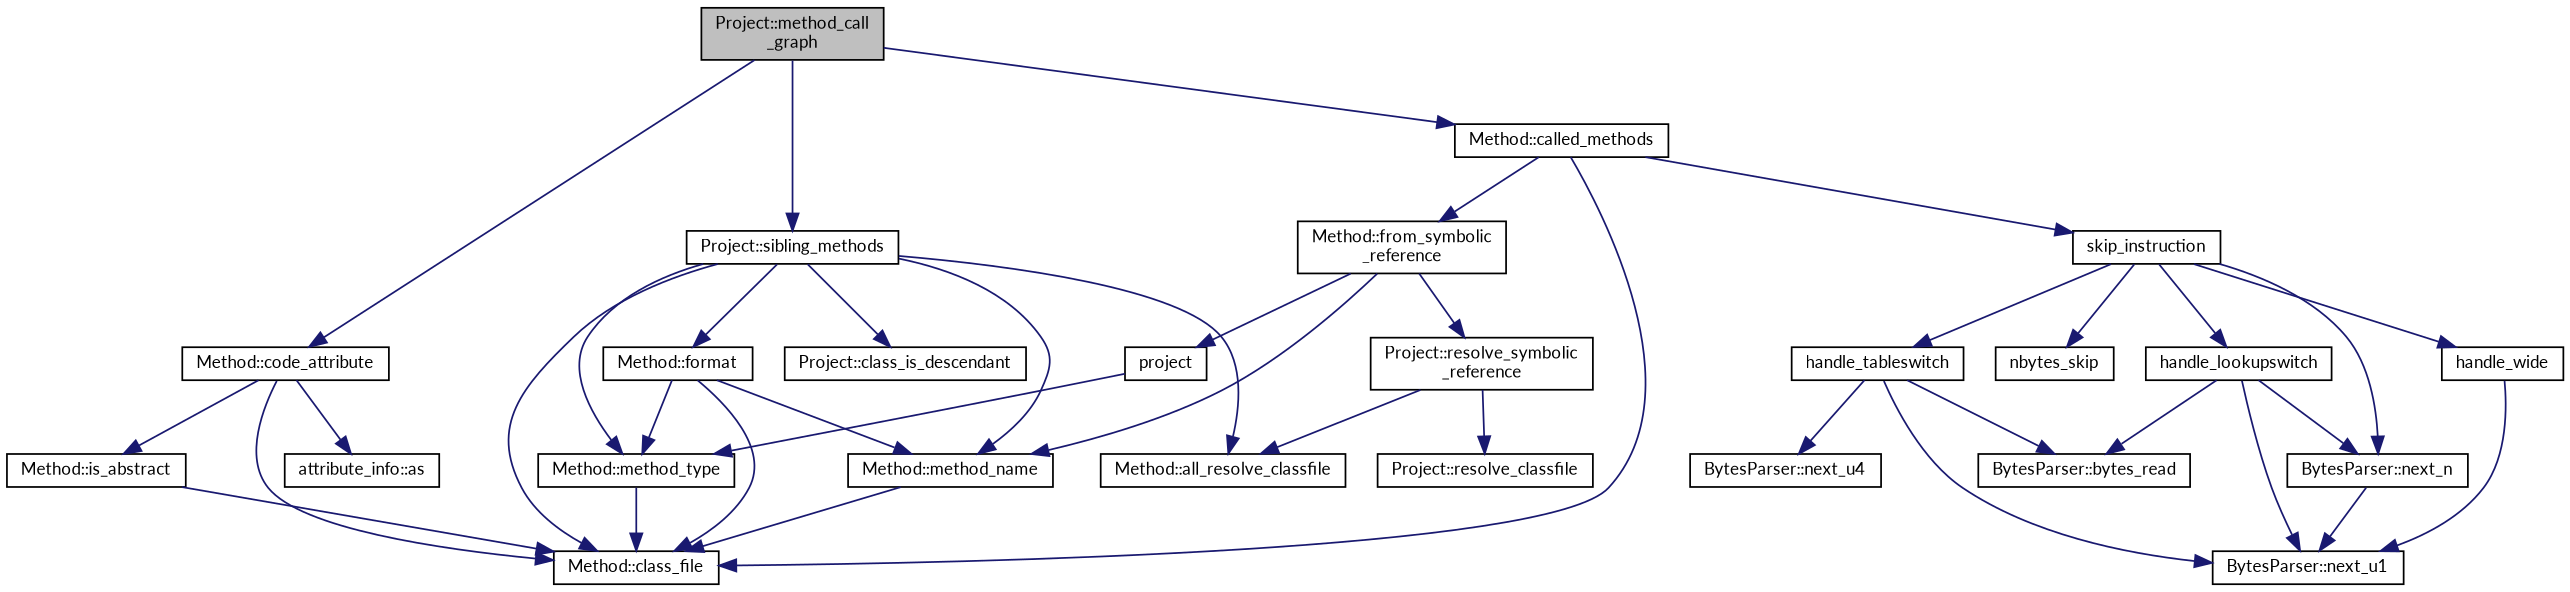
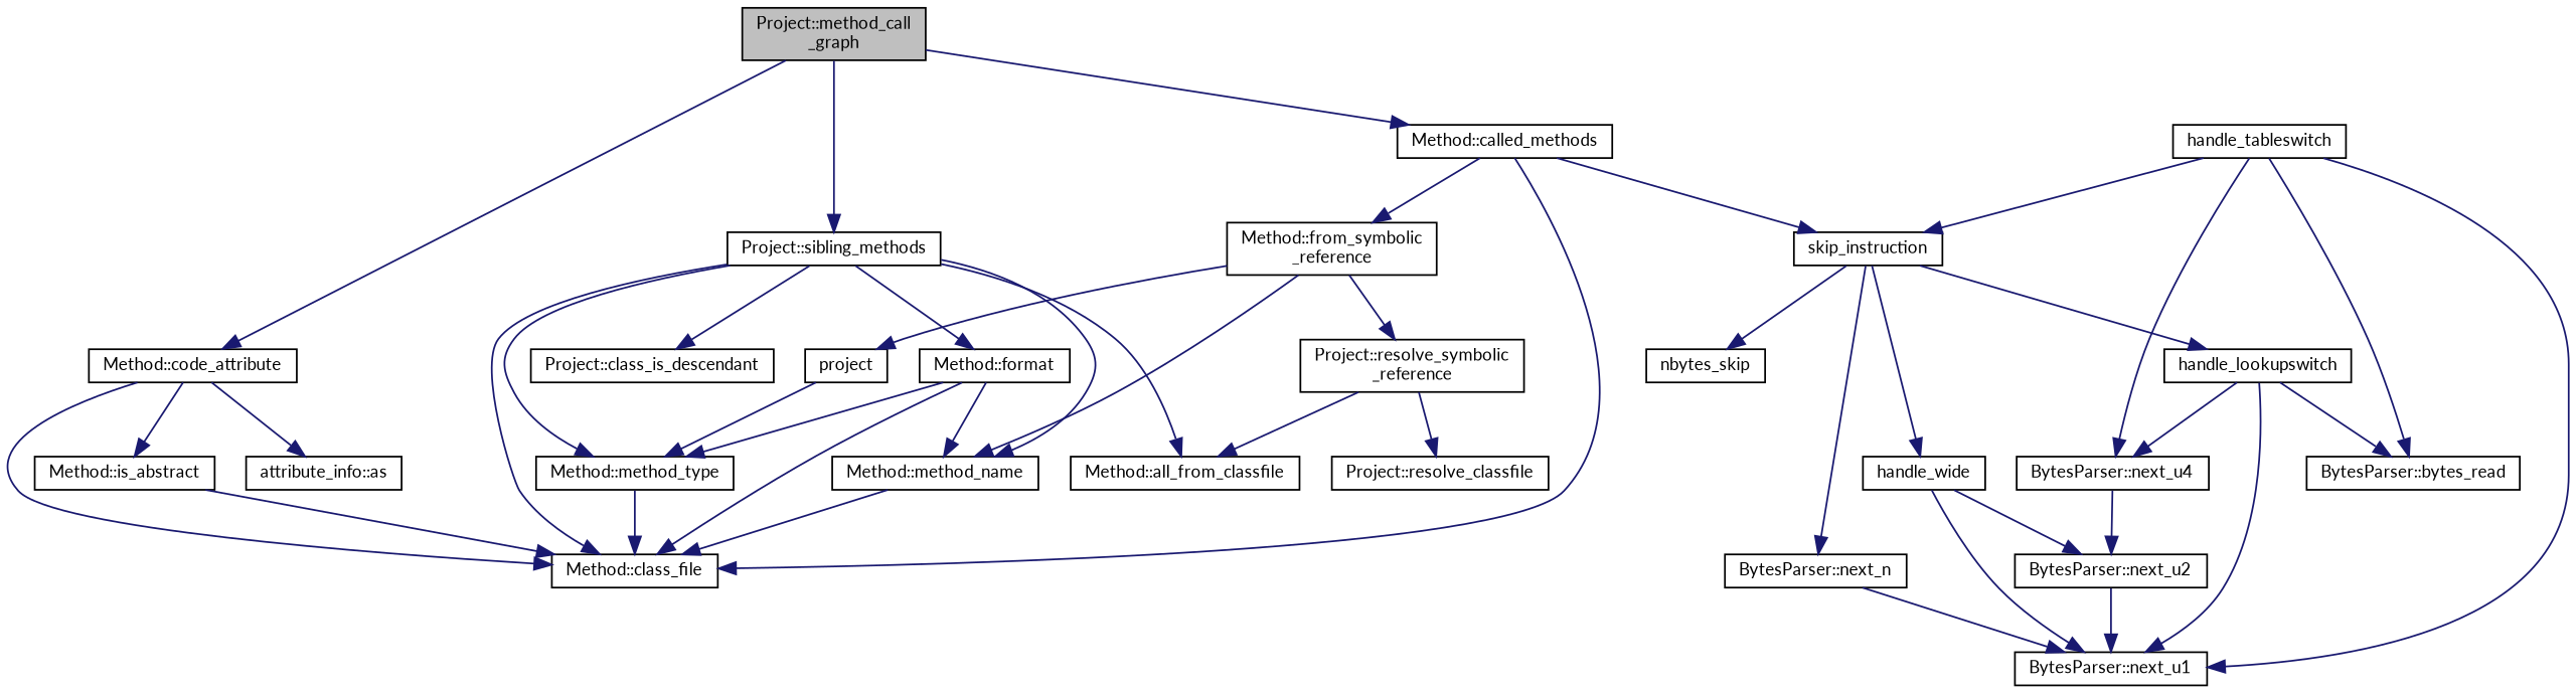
  digraph {
    fontname=Lato
    rankdir=TB
    node [color=black fontname=Lato fontsize=10 shape=record]
    edge [color=midnightblue fontname=Lato fontsize=10 labelfontname=Helvetica labelfontsize=10 style=solid]
    n1 [fillcolor=grey75 fontcolor=black height=0.2 label="Project::method_call\l_graph" style=filled width=0.4]
    n2 [height=0.2 label="Project::sibling_methods" width=0.4]
    n3 [height=0.2 label="Method::called_methods" width=0.4]
    n4 [height=0.2 label="Method::code_attribute" width=0.4]
    n5 [height=0.2 label="Method::method_type" width=0.4]
    n6 [height=0.2 label="Method::class_file" width=0.4]
    n7 [height=0.2 label="Method::method_name" width=0.4]
    n8 [height=0.2 label="Project::class_is_descendant" width=0.4]
-   n9 [height=0.2 label="Method::all_resolve_classfile" width=0.4]
+   n9 [height=0.2 label="Method::all_from_classfile" width=0.4]
    n10 [height=0.2 label="Method::format" width=0.4]
    n11 [height=0.2 label="Method::from_symbolic\l_reference" width=0.4]
    n12 [height=0.2 label=skip_instruction width=0.4]
    n13 [height=0.2 label="Project::resolve_classfile" width=0.4]
    n14 [height=0.2 label="attribute_info::as" width=0.4]
    n15 [height=0.2 label="Method::is_abstract" width=0.4]
    n16 [height=0.2 label=project width=0.4]
    n17 [height=0.2 label="Project::resolve_symbolic\l_reference" width=0.4]
    n18 [height=0.2 label=nbytes_skip width=0.4]
    n19 [height=0.2 label="BytesParser::next_n" width=0.4]
    n20 [height=0.2 label=handle_lookupswitch width=0.4]
    n21 [height=0.2 label=handle_tableswitch width=0.4]
    n22 [height=0.2 label=handle_wide width=0.4]
    n23 [height=0.2 label="BytesParser::next_u1" width=0.4]
    n24 [height=0.2 label="BytesParser::bytes_read" width=0.4]
    n25 [height=0.2 label="BytesParser::next_u4" width=0.4]
+   n26 [height=0.2 label="BytesParser::next_u2" width=0.4]
    n1 -> n2
    n1 -> n3
    n1 -> n4
    n2 -> n5
    n2 -> n6
    n2 -> n7
    n2 -> n8
    n2 -> n9
    n2 -> n10
    n3 -> n6
    n3 -> n11
    n3 -> n12
    n4 -> n6
    n4 -> n14
    n4 -> n15
    n5 -> n6
    n7 -> n6
    n10 -> n5
    n10 -> n6
    n10 -> n7
    n11 -> n7
    n11 -> n16
    n11 -> n17
    n12 -> n18
    n12 -> n19
    n12 -> n20
-   n12 -> n21
+   n21 -> n12
    n12 -> n22
    n15 -> n6
    n16 -> n5
    n17 -> n9
    n17 -> n13
    n19 -> n23
    n20 -> n23
    n20 -> n24
-   n20 -> n19
+   n20 -> n25
    n21 -> n23
    n21 -> n24
    n21 -> n25
    n22 -> n23
+   n22 -> n26
+   n25 -> n26
+   n26 -> n23
  }
